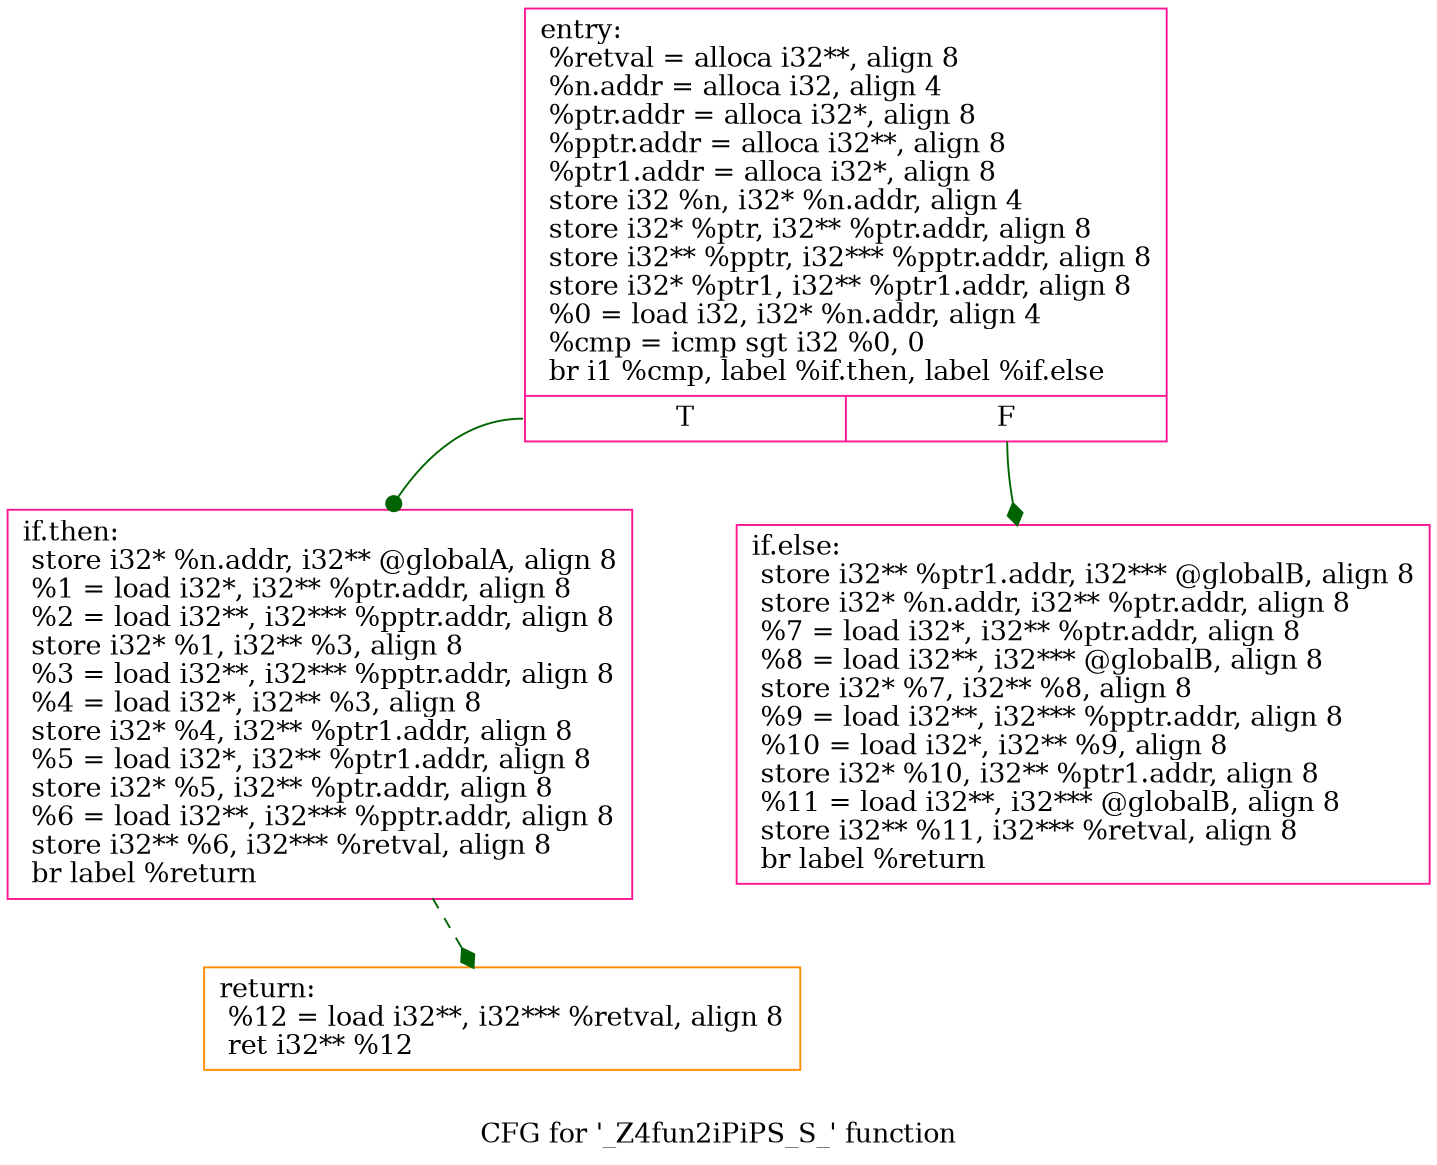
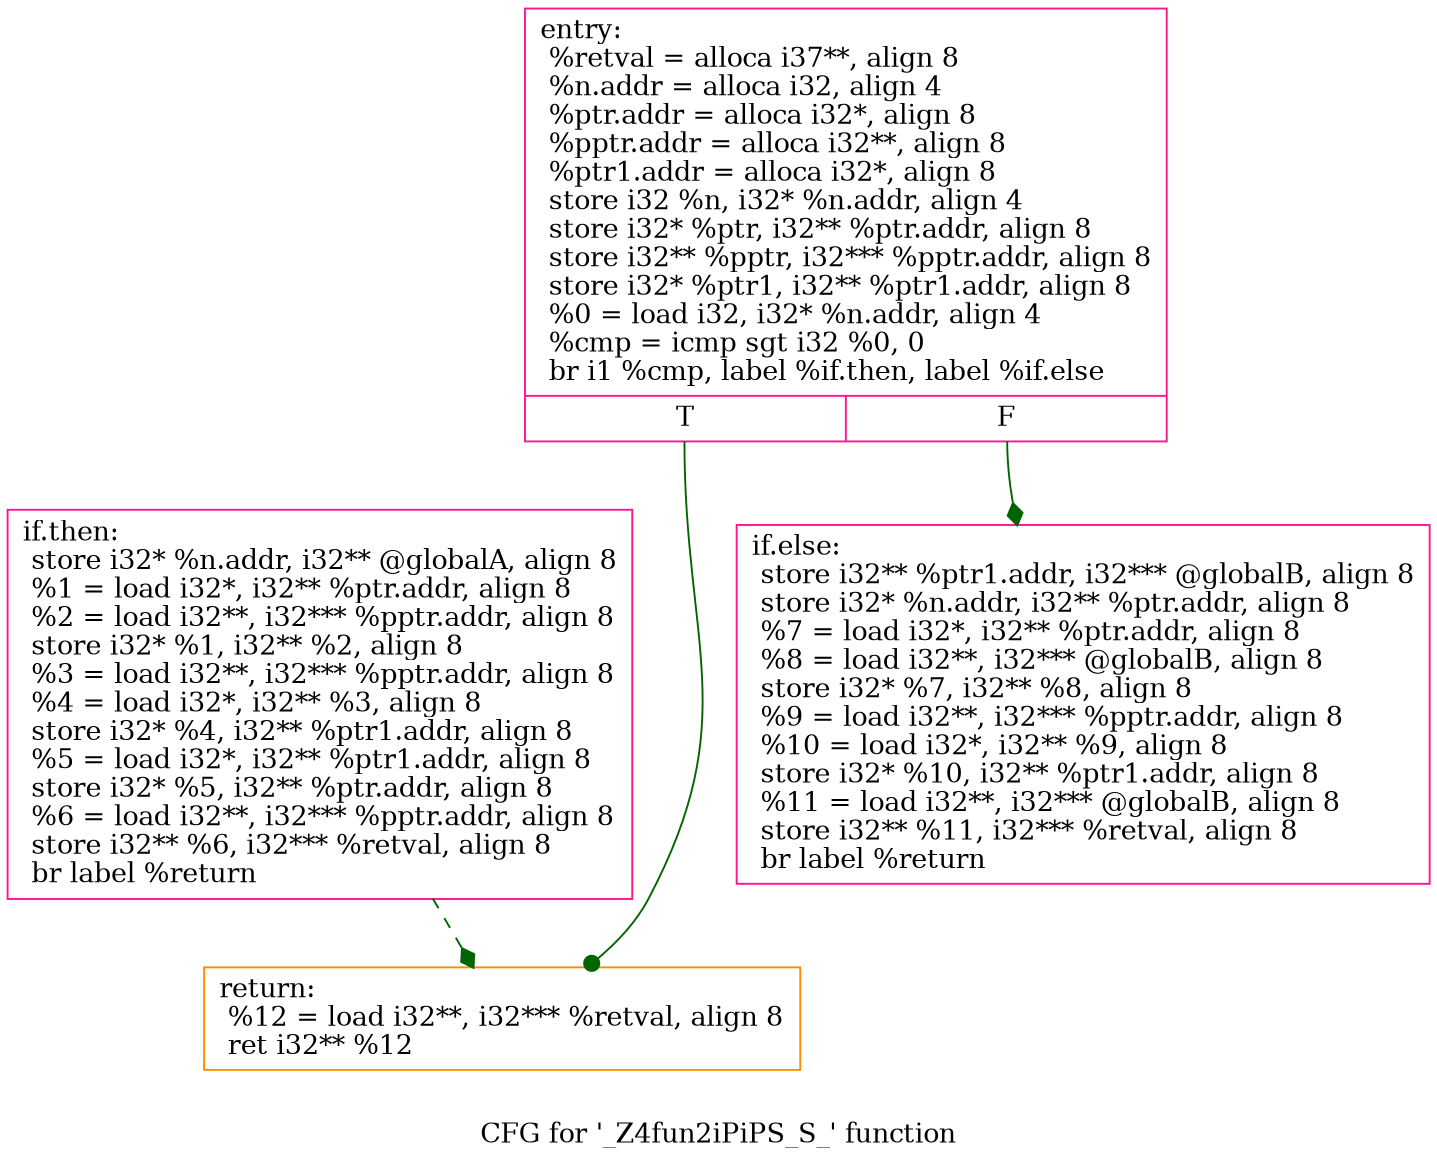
  digraph {
    label="CFG for '_Z4fun2iPiPS_S_' function"
    node [color=deeppink shape=record]
    edge [arrowhead=diamond color=darkgreen style=solid]
-   n1 [label="{entry:\l  %retval = alloca i32**, align 8\l  %n.addr = alloca i32, align 4\l  %ptr.addr = alloca i32*, align 8\l  %pptr.addr = alloca i32**, align 8\l  %ptr1.addr = alloca i32*, align 8\l  store i32 %n, i32* %n.addr, align 4\l  store i32* %ptr, i32** %ptr.addr, align 8\l  store i32** %pptr, i32*** %pptr.addr, align 8\l  store i32* %ptr1, i32** %ptr1.addr, align 8\l  %0 = load i32, i32* %n.addr, align 4\l  %cmp = icmp sgt i32 %0, 0\l  br i1 %cmp, label %if.then, label %if.else\l|{<s0>T|<s1>F}}"]
-   n2 [label="{if.then:                                          \l  store i32* %n.addr, i32** @globalA, align 8\l  %1 = load i32*, i32** %ptr.addr, align 8\l  %2 = load i32**, i32*** %pptr.addr, align 8\l  store i32* %1, i32** %3, align 8\l  %3 = load i32**, i32*** %pptr.addr, align 8\l  %4 = load i32*, i32** %3, align 8\l  store i32* %4, i32** %ptr1.addr, align 8\l  %5 = load i32*, i32** %ptr1.addr, align 8\l  store i32* %5, i32** %ptr.addr, align 8\l  %6 = load i32**, i32*** %pptr.addr, align 8\l  store i32** %6, i32*** %retval, align 8\l  br label %return\l}"]
+   n1 [label="{entry:\l  %retval = alloca i37**, align 8\l  %n.addr = alloca i32, align 4\l  %ptr.addr = alloca i32*, align 8\l  %pptr.addr = alloca i32**, align 8\l  %ptr1.addr = alloca i32*, align 8\l  store i32 %n, i32* %n.addr, align 4\l  store i32* %ptr, i32** %ptr.addr, align 8\l  store i32** %pptr, i32*** %pptr.addr, align 8\l  store i32* %ptr1, i32** %ptr1.addr, align 8\l  %0 = load i32, i32* %n.addr, align 4\l  %cmp = icmp sgt i32 %0, 0\l  br i1 %cmp, label %if.then, label %if.else\l|{<s0>T|<s1>F}}"]
+   n2 [label="{if.then:                                          \l  store i32* %n.addr, i32** @globalA, align 8\l  %1 = load i32*, i32** %ptr.addr, align 8\l  %2 = load i32**, i32*** %pptr.addr, align 8\l  store i32* %1, i32** %2, align 8\l  %3 = load i32**, i32*** %pptr.addr, align 8\l  %4 = load i32*, i32** %3, align 8\l  store i32* %4, i32** %ptr1.addr, align 8\l  %5 = load i32*, i32** %ptr1.addr, align 8\l  store i32* %5, i32** %ptr.addr, align 8\l  %6 = load i32**, i32*** %pptr.addr, align 8\l  store i32** %6, i32*** %retval, align 8\l  br label %return\l}"]
    n3 [label="{if.else:                                          \l  store i32** %ptr1.addr, i32*** @globalB, align 8\l  store i32* %n.addr, i32** %ptr.addr, align 8\l  %7 = load i32*, i32** %ptr.addr, align 8\l  %8 = load i32**, i32*** @globalB, align 8\l  store i32* %7, i32** %8, align 8\l  %9 = load i32**, i32*** %pptr.addr, align 8\l  %10 = load i32*, i32** %9, align 8\l  store i32* %10, i32** %ptr1.addr, align 8\l  %11 = load i32**, i32*** @globalB, align 8\l  store i32** %11, i32*** %retval, align 8\l  br label %return\l}"]
    n4 [color=darkorange label="{return:                                           \l  %12 = load i32**, i32*** %retval, align 8\l  ret i32** %12\l}"]
-   n1 -> n2 [arrowhead=dot tailport=s0]
+   n1 -> n4 [arrowhead=dot tailport=s0]
    n1 -> n3 [tailport=s1]
    n2 -> n4 [style=dashed]
  }
